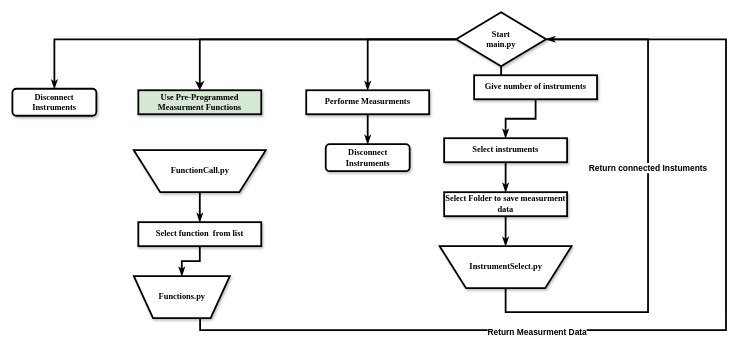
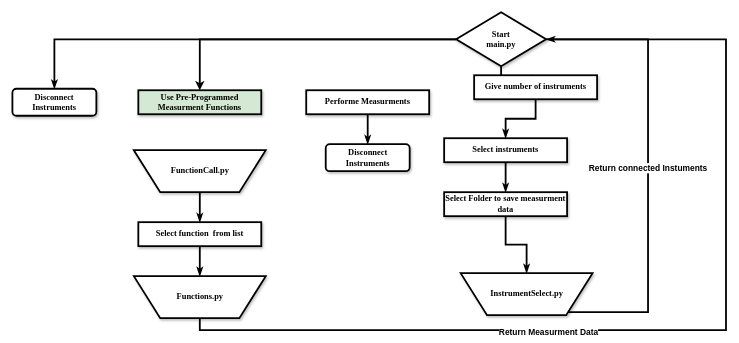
  <mxCell id="0" />
  <mxCell id="1" parent="0" />
  <mxCell id="2" style="edgeStyle=orthogonalEdgeStyle;rounded=0;orthogonalLoop=1;jettySize=auto;html=1;exitX=0.5;exitY=1;exitDx=0;exitDy=0;entryX=0.464;entryY=-0.006;entryDx=0;entryDy=0;entryPerimeter=0;strokeWidth=3;endArrow=classicThin;endFill=1;" edge="1" parent="1" source="6" target="8"><mxGeometry relative="1" as="geometry" /></mxCell>
- <mxCell id="3" style="edgeStyle=orthogonalEdgeStyle;rounded=0;orthogonalLoop=1;jettySize=auto;html=1;exitX=0;exitY=0.5;exitDx=0;exitDy=0;entryX=0.5;entryY=0;entryDx=0;entryDy=0;endArrow=classicThin;endFill=1;strokeWidth=3;" edge="1" parent="1" source="6" target="17"><mxGeometry relative="1" as="geometry" /></mxCell>
  <mxCell id="4" style="edgeStyle=orthogonalEdgeStyle;rounded=0;orthogonalLoop=1;jettySize=auto;html=1;exitX=0;exitY=0.5;exitDx=0;exitDy=0;strokeWidth=3;" edge="1" parent="1" source="6" target="19"><mxGeometry relative="1" as="geometry" /></mxCell>
  <mxCell id="5" style="edgeStyle=orthogonalEdgeStyle;rounded=0;orthogonalLoop=1;jettySize=auto;html=1;exitX=0;exitY=0.5;exitDx=0;exitDy=0;entryX=0.5;entryY=0;entryDx=0;entryDy=0;strokeWidth=3;endArrow=classicThin;endFill=1;" edge="1" parent="1" source="6" target="27"><mxGeometry relative="1" as="geometry" /></mxCell>
  <mxCell id="6" value="Start&lt;br&gt;main.py" style="rhombus;whiteSpace=wrap;html=1;rounded=0;shadow=1;labelBackgroundColor=none;strokeWidth=3;fontFamily=Verdana;fontSize=14;align=center;fontStyle=1" parent="1" vertex="1"><mxGeometry x="760" y="20" width="150" height="90" as="geometry" /></mxCell>
  <mxCell id="7" style="edgeStyle=orthogonalEdgeStyle;rounded=0;orthogonalLoop=1;jettySize=auto;html=1;exitX=0.5;exitY=1;exitDx=0;exitDy=0;entryX=0.5;entryY=0;entryDx=0;entryDy=0;strokeWidth=3;endArrow=classicThin;endFill=1;" edge="1" parent="1" source="8" target="13"><mxGeometry relative="1" as="geometry" /></mxCell>
  <mxCell id="8" value="Give number of instruments" style="whiteSpace=wrap;html=1;rounded=0;shadow=1;labelBackgroundColor=none;strokeWidth=3;fontFamily=Verdana;fontSize=14;align=center;fontStyle=1" parent="1" vertex="1"><mxGeometry x="790" y="125" width="205" height="40" as="geometry" /></mxCell>
  <mxCell id="9" style="edgeStyle=orthogonalEdgeStyle;rounded=0;orthogonalLoop=1;jettySize=auto;html=1;exitX=0.5;exitY=1;exitDx=0;exitDy=0;entryX=1;entryY=0.5;entryDx=0;entryDy=0;endArrow=classicThin;endFill=1;strokeWidth=3;" edge="1" parent="1" source="11" target="6"><mxGeometry relative="1" as="geometry"><Array as="points"><mxPoint x="842" y="520" /><mxPoint x="1080" y="520" /><mxPoint x="1080" y="65" /></Array></mxGeometry></mxCell>
  <mxCell id="10" value="&lt;b&gt;&lt;font style=&quot;font-size: 14px;&quot;&gt;Return connected Instuments&lt;/font&gt;&lt;/b&gt;" style="edgeLabel;html=1;align=center;verticalAlign=middle;resizable=0;points=[];" vertex="1" connectable="0" parent="9"><mxGeometry x="0.149" y="1" relative="1" as="geometry"><mxPoint as="offset" /></mxGeometry></mxCell>
- <mxCell id="11" value="InstrumentSelect.py" style="shape=trapezoid;whiteSpace=wrap;html=1;rounded=0;shadow=1;labelBackgroundColor=none;strokeWidth=3;fontFamily=Verdana;fontSize=14;align=center;flipV=1;fontStyle=1" vertex="1" parent="1"><mxGeometry x="732.5" y="410" width="220" height="70" as="geometry" /></mxCell>
+ <mxCell id="11" value="InstrumentSelect.py" style="shape=trapezoid;whiteSpace=wrap;html=1;rounded=0;shadow=1;labelBackgroundColor=none;strokeWidth=3;fontFamily=Verdana;fontSize=14;align=center;flipV=1;fontStyle=1" vertex="1" parent="1"><mxGeometry x="767.5" y="455" width="220" height="70" as="geometry" /></mxCell>
  <mxCell id="12" style="edgeStyle=orthogonalEdgeStyle;rounded=0;orthogonalLoop=1;jettySize=auto;html=1;exitX=0.5;exitY=1;exitDx=0;exitDy=0;entryX=0.5;entryY=0;entryDx=0;entryDy=0;endArrow=classicThin;endFill=1;strokeWidth=3;" edge="1" parent="1" source="13" target="15"><mxGeometry relative="1" as="geometry" /></mxCell>
  <mxCell id="13" value="Select instruments" style="whiteSpace=wrap;html=1;rounded=0;shadow=1;labelBackgroundColor=none;strokeWidth=3;fontFamily=Verdana;fontSize=14;align=center;fontStyle=1" vertex="1" parent="1"><mxGeometry x="740" y="230" width="205" height="40" as="geometry" /></mxCell>
  <mxCell id="14" style="edgeStyle=orthogonalEdgeStyle;rounded=0;orthogonalLoop=1;jettySize=auto;html=1;exitX=0.5;exitY=1;exitDx=0;exitDy=0;endArrow=classicThin;endFill=1;strokeWidth=3;" edge="1" parent="1" source="15" target="11"><mxGeometry relative="1" as="geometry" /></mxCell>
  <mxCell id="15" value="Select Folder to save measurment data" style="whiteSpace=wrap;html=1;rounded=0;shadow=1;labelBackgroundColor=none;strokeWidth=3;fontFamily=Verdana;fontSize=14;align=center;fontStyle=1" vertex="1" parent="1"><mxGeometry x="740" y="320" width="205" height="40" as="geometry" /></mxCell>
  <mxCell id="16" style="edgeStyle=orthogonalEdgeStyle;rounded=0;orthogonalLoop=1;jettySize=auto;html=1;exitX=0.5;exitY=1;exitDx=0;exitDy=0;entryX=0.5;entryY=0;entryDx=0;entryDy=0;endArrow=classicThin;endFill=1;strokeWidth=3;" edge="1" parent="1" source="17" target="18"><mxGeometry relative="1" as="geometry" /></mxCell>
  <mxCell id="17" value="Performe Measurments" style="whiteSpace=wrap;html=1;rounded=0;shadow=1;labelBackgroundColor=none;strokeWidth=3;fontFamily=Verdana;fontSize=14;align=center;fontStyle=1" vertex="1" parent="1"><mxGeometry x="510" y="150" width="205" height="40" as="geometry" /></mxCell>
  <mxCell id="18" value="Disconnect Instruments" style="rounded=1;whiteSpace=wrap;html=1;shadow=1;labelBackgroundColor=none;strokeWidth=3;fontFamily=Verdana;fontSize=14;align=center;fontStyle=1" vertex="1" parent="1"><mxGeometry x="542.5" y="240" width="140" height="45" as="geometry" /></mxCell>
  <mxCell id="19" value="Use Pre-Programmed Measurment Functions" style="whiteSpace=wrap;html=1;rounded=0;shadow=1;labelBackgroundColor=none;strokeWidth=3;fontFamily=Verdana;fontSize=14;align=center;fontStyle=1;fillColor=#d5e8d4;" vertex="1" parent="1"><mxGeometry x="230" y="150" width="205" height="40" as="geometry" /></mxCell>
  <mxCell id="20" style="edgeStyle=orthogonalEdgeStyle;rounded=0;orthogonalLoop=1;jettySize=auto;html=1;exitX=0.5;exitY=1;exitDx=0;exitDy=0;entryX=0.5;entryY=0;entryDx=0;entryDy=0;endArrow=classicThin;endFill=1;strokeWidth=3;" edge="1" parent="1" source="21" target="23"><mxGeometry relative="1" as="geometry" /></mxCell>
  <mxCell id="21" value="FunctionCall.py" style="shape=trapezoid;whiteSpace=wrap;html=1;rounded=0;shadow=1;labelBackgroundColor=none;strokeWidth=3;fontFamily=Verdana;fontSize=14;align=center;flipV=1;fontStyle=1" vertex="1" parent="1"><mxGeometry x="222.5" y="250" width="220" height="70" as="geometry" /></mxCell>
  <mxCell id="22" style="edgeStyle=orthogonalEdgeStyle;rounded=0;orthogonalLoop=1;jettySize=auto;html=1;exitX=0.5;exitY=1;exitDx=0;exitDy=0;entryX=0.5;entryY=0;entryDx=0;entryDy=0;strokeWidth=3;endArrow=classicThin;endFill=1;" edge="1" parent="1" source="23" target="26"><mxGeometry relative="1" as="geometry" /></mxCell>
  <mxCell id="23" value="Select function&amp;nbsp; from list" style="whiteSpace=wrap;html=1;rounded=0;shadow=1;labelBackgroundColor=none;strokeWidth=3;fontFamily=Verdana;fontSize=14;align=center;fontStyle=1" vertex="1" parent="1"><mxGeometry x="230" y="370" width="205" height="40" as="geometry" /></mxCell>
  <mxCell id="24" style="edgeStyle=orthogonalEdgeStyle;rounded=0;orthogonalLoop=1;jettySize=auto;html=1;exitX=0.5;exitY=1;exitDx=0;exitDy=0;entryX=1;entryY=0.5;entryDx=0;entryDy=0;endArrow=none;endFill=0;strokeWidth=3;" edge="1" parent="1" source="26" target="6"><mxGeometry relative="1" as="geometry"><Array as="points"><mxPoint x="333" y="550" /><mxPoint x="1210" y="550" /><mxPoint x="1210" y="65" /></Array></mxGeometry></mxCell>
  <mxCell id="25" value="&lt;b&gt;&lt;font style=&quot;font-size: 14px;&quot;&gt;Return Measurment Data&lt;/font&gt;&lt;/b&gt;" style="edgeLabel;html=1;align=center;verticalAlign=middle;resizable=0;points=[];" vertex="1" connectable="0" parent="24"><mxGeometry x="-0.285" y="-2" relative="1" as="geometry"><mxPoint as="offset" /></mxGeometry></mxCell>
- <mxCell id="26" value="Functions.py" style="shape=trapezoid;whiteSpace=wrap;html=1;rounded=0;shadow=1;labelBackgroundColor=none;strokeWidth=3;fontFamily=Verdana;fontSize=14;align=center;flipV=1;fontStyle=1" vertex="1" parent="1"><mxGeometry x="222.5" y="460" width="160" height="70" as="geometry" /></mxCell>
+ <mxCell id="26" value="Functions.py" style="shape=trapezoid;whiteSpace=wrap;html=1;rounded=0;shadow=1;labelBackgroundColor=none;strokeWidth=3;fontFamily=Verdana;fontSize=14;align=center;flipV=1;fontStyle=1" vertex="1" parent="1"><mxGeometry x="222.5" y="460" width="220" height="70" as="geometry" /></mxCell>
  <mxCell id="27" value="Disconnect Instruments" style="rounded=1;whiteSpace=wrap;html=1;shadow=1;labelBackgroundColor=none;strokeWidth=3;fontFamily=Verdana;fontSize=14;align=center;fontStyle=1" vertex="1" parent="1"><mxGeometry x="20" y="147.5" width="140" height="45" as="geometry" /></mxCell>
